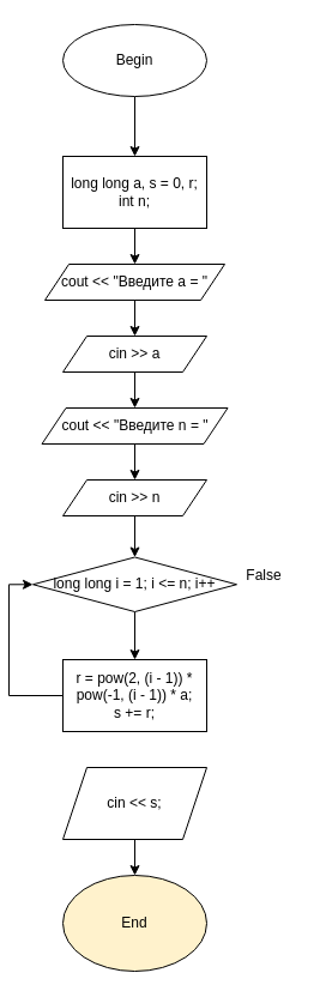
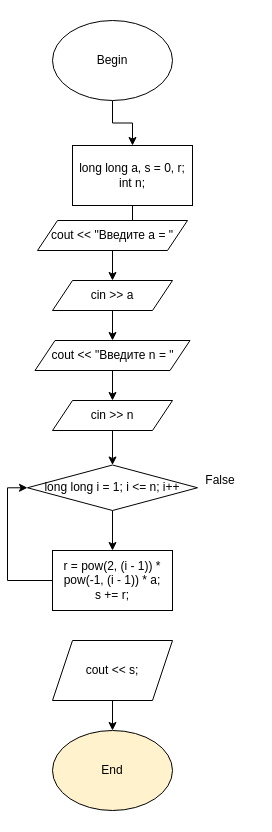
  <mxCell id="0" />
  <mxCell id="1" parent="0" />
  <mxCell id="2" value="" style="edgeStyle=orthogonalEdgeStyle;rounded=0;orthogonalLoop=1;jettySize=auto;html=1;" edge="1" parent="1" source="3" target="5"><mxGeometry relative="1" as="geometry" /></mxCell>
- <mxCell id="3" value="Begin" style="ellipse;whiteSpace=wrap;html=1;" vertex="1" parent="1"><mxGeometry x="45" y="20" width="120" height="60" as="geometry" /></mxCell>
+ <mxCell id="3" value="Begin" style="ellipse;whiteSpace=wrap;html=1;" vertex="1" parent="1"><mxGeometry x="45" y="20" width="120" height="80" as="geometry" /></mxCell>
  <mxCell id="4" value="" style="edgeStyle=orthogonalEdgeStyle;rounded=0;orthogonalLoop=1;jettySize=auto;html=1;" edge="1" parent="1" source="5" target="7"><mxGeometry relative="1" as="geometry" /></mxCell>
- <mxCell id="5" value="&lt;div&gt;long long a, s = 0, r;&lt;/div&gt;&lt;div&gt;&lt;span style=&quot;&quot;&gt;&#09;&lt;/span&gt;int n;&lt;/div&gt;" style="rounded=0;whiteSpace=wrap;html=1;" vertex="1" parent="1"><mxGeometry x="45" y="130" width="120" height="60" as="geometry" /></mxCell>
+ <mxCell id="5" value="&lt;div&gt;long long a, s = 0, r;&lt;/div&gt;&lt;div&gt;&lt;span style=&quot;&quot;&gt;&#09;&lt;/span&gt;int n;&lt;/div&gt;" style="rounded=0;whiteSpace=wrap;html=1;" vertex="1" parent="1"><mxGeometry x="65" y="145" width="120" height="60" as="geometry" /></mxCell>
  <mxCell id="6" value="" style="edgeStyle=orthogonalEdgeStyle;rounded=0;orthogonalLoop=1;jettySize=auto;html=1;" edge="1" parent="1" source="7" target="9"><mxGeometry relative="1" as="geometry" /></mxCell>
  <mxCell id="7" value="cout &amp;lt;&amp;lt; &quot;Введите a = &quot;" style="shape=parallelogram;perimeter=parallelogramPerimeter;whiteSpace=wrap;html=1;fixedSize=1;" vertex="1" parent="1"><mxGeometry x="30" y="220" width="150" height="30" as="geometry" /></mxCell>
  <mxCell id="8" value="" style="edgeStyle=orthogonalEdgeStyle;rounded=0;orthogonalLoop=1;jettySize=auto;html=1;" edge="1" parent="1" source="9" target="11"><mxGeometry relative="1" as="geometry" /></mxCell>
  <mxCell id="9" value="cin &amp;gt;&amp;gt; a" style="shape=parallelogram;perimeter=parallelogramPerimeter;whiteSpace=wrap;html=1;fixedSize=1;" vertex="1" parent="1"><mxGeometry x="45" y="280" width="120" height="30" as="geometry" /></mxCell>
  <mxCell id="10" value="" style="edgeStyle=orthogonalEdgeStyle;rounded=0;orthogonalLoop=1;jettySize=auto;html=1;" edge="1" parent="1" source="11" target="13"><mxGeometry relative="1" as="geometry" /></mxCell>
  <mxCell id="11" value="cout &amp;lt;&amp;lt; &quot;Введите n = &quot;" style="shape=parallelogram;perimeter=parallelogramPerimeter;whiteSpace=wrap;html=1;fixedSize=1;" vertex="1" parent="1"><mxGeometry x="27.5" y="340" width="155" height="30" as="geometry" /></mxCell>
  <mxCell id="12" value="" style="edgeStyle=orthogonalEdgeStyle;rounded=0;orthogonalLoop=1;jettySize=auto;html=1;" edge="1" parent="1" source="13" target="15"><mxGeometry relative="1" as="geometry" /></mxCell>
  <mxCell id="13" value="cin &amp;gt;&amp;gt; n" style="shape=parallelogram;perimeter=parallelogramPerimeter;whiteSpace=wrap;html=1;fixedSize=1;" vertex="1" parent="1"><mxGeometry x="45" y="400" width="120" height="30" as="geometry" /></mxCell>
  <mxCell id="14" value="" style="edgeStyle=orthogonalEdgeStyle;rounded=0;orthogonalLoop=1;jettySize=auto;html=1;" edge="1" parent="1" source="15" target="17"><mxGeometry relative="1" as="geometry" /></mxCell>
  <mxCell id="15" value="long long i = 1; i &amp;lt;= n; i++" style="rhombus;whiteSpace=wrap;html=1;" vertex="1" parent="1"><mxGeometry x="20" y="464.5" width="170" height="45.5" as="geometry" /></mxCell>
  <mxCell id="16" style="edgeStyle=orthogonalEdgeStyle;rounded=0;orthogonalLoop=1;jettySize=auto;html=1;entryX=0;entryY=0.5;entryDx=0;entryDy=0;exitX=0;exitY=0.5;exitDx=0;exitDy=0;" edge="1" parent="1" source="17" target="15"><mxGeometry relative="1" as="geometry" /></mxCell>
  <mxCell id="17" value="&lt;div&gt;r = pow(2, (i - 1)) * pow(-1, (i - 1)) * a;&lt;/div&gt;&lt;div&gt;&lt;span style=&quot;&quot;&gt;&#09;&#09;&lt;/span&gt;s += r;&lt;/div&gt;" style="rounded=0;whiteSpace=wrap;html=1;" vertex="1" parent="1"><mxGeometry x="45" y="550" width="120" height="60" as="geometry" /></mxCell>
  <mxCell id="18" value="" style="edgeStyle=orthogonalEdgeStyle;rounded=0;orthogonalLoop=1;jettySize=auto;html=1;" edge="1" parent="1" source="19" target="20"><mxGeometry relative="1" as="geometry" /></mxCell>
- <mxCell id="19" value="cin &amp;lt;&amp;lt; s;" style="shape=parallelogram;perimeter=parallelogramPerimeter;whiteSpace=wrap;html=1;fixedSize=1;" vertex="1" parent="1"><mxGeometry x="45" y="640" width="120" height="60" as="geometry" /></mxCell>
+ <mxCell id="19" value="cout &amp;lt;&amp;lt; s;" style="shape=parallelogram;perimeter=parallelogramPerimeter;whiteSpace=wrap;html=1;fixedSize=1;" vertex="1" parent="1"><mxGeometry x="45" y="640" width="120" height="60" as="geometry" /></mxCell>
  <mxCell id="20" value="End" style="ellipse;whiteSpace=wrap;html=1;fillColor=#fff2cc;" vertex="1" parent="1"><mxGeometry x="45" y="730" width="120" height="80" as="geometry" /></mxCell>
  <mxCell id="21" value="False" style="text;html=1;strokeColor=none;fillColor=none;align=center;verticalAlign=middle;whiteSpace=wrap;rounded=0;" vertex="1" parent="1"><mxGeometry x="182.5" y="464.5" width="60" height="30" as="geometry" /></mxCell>
